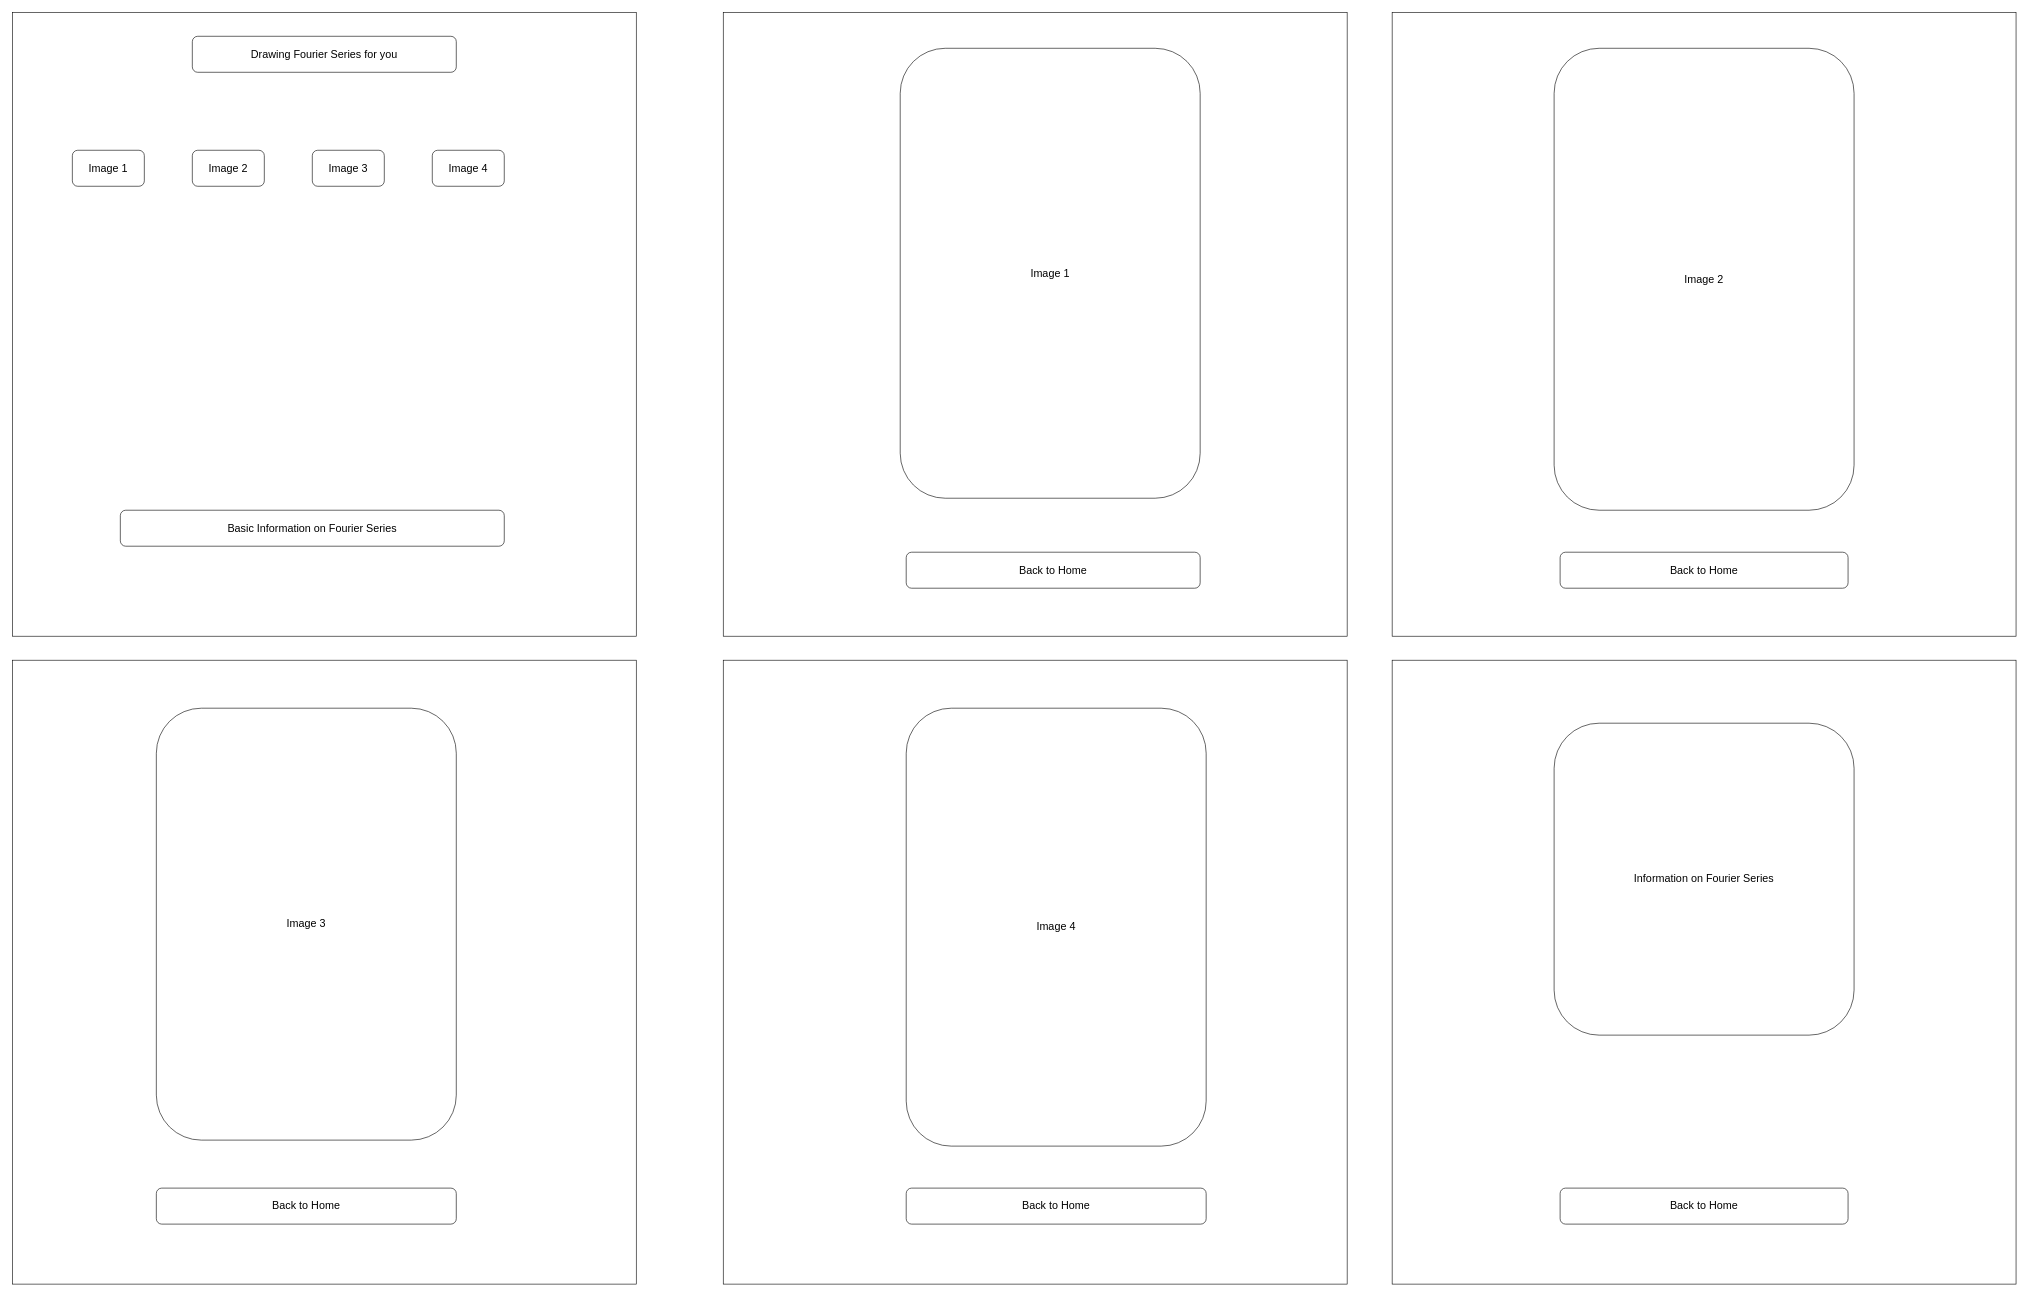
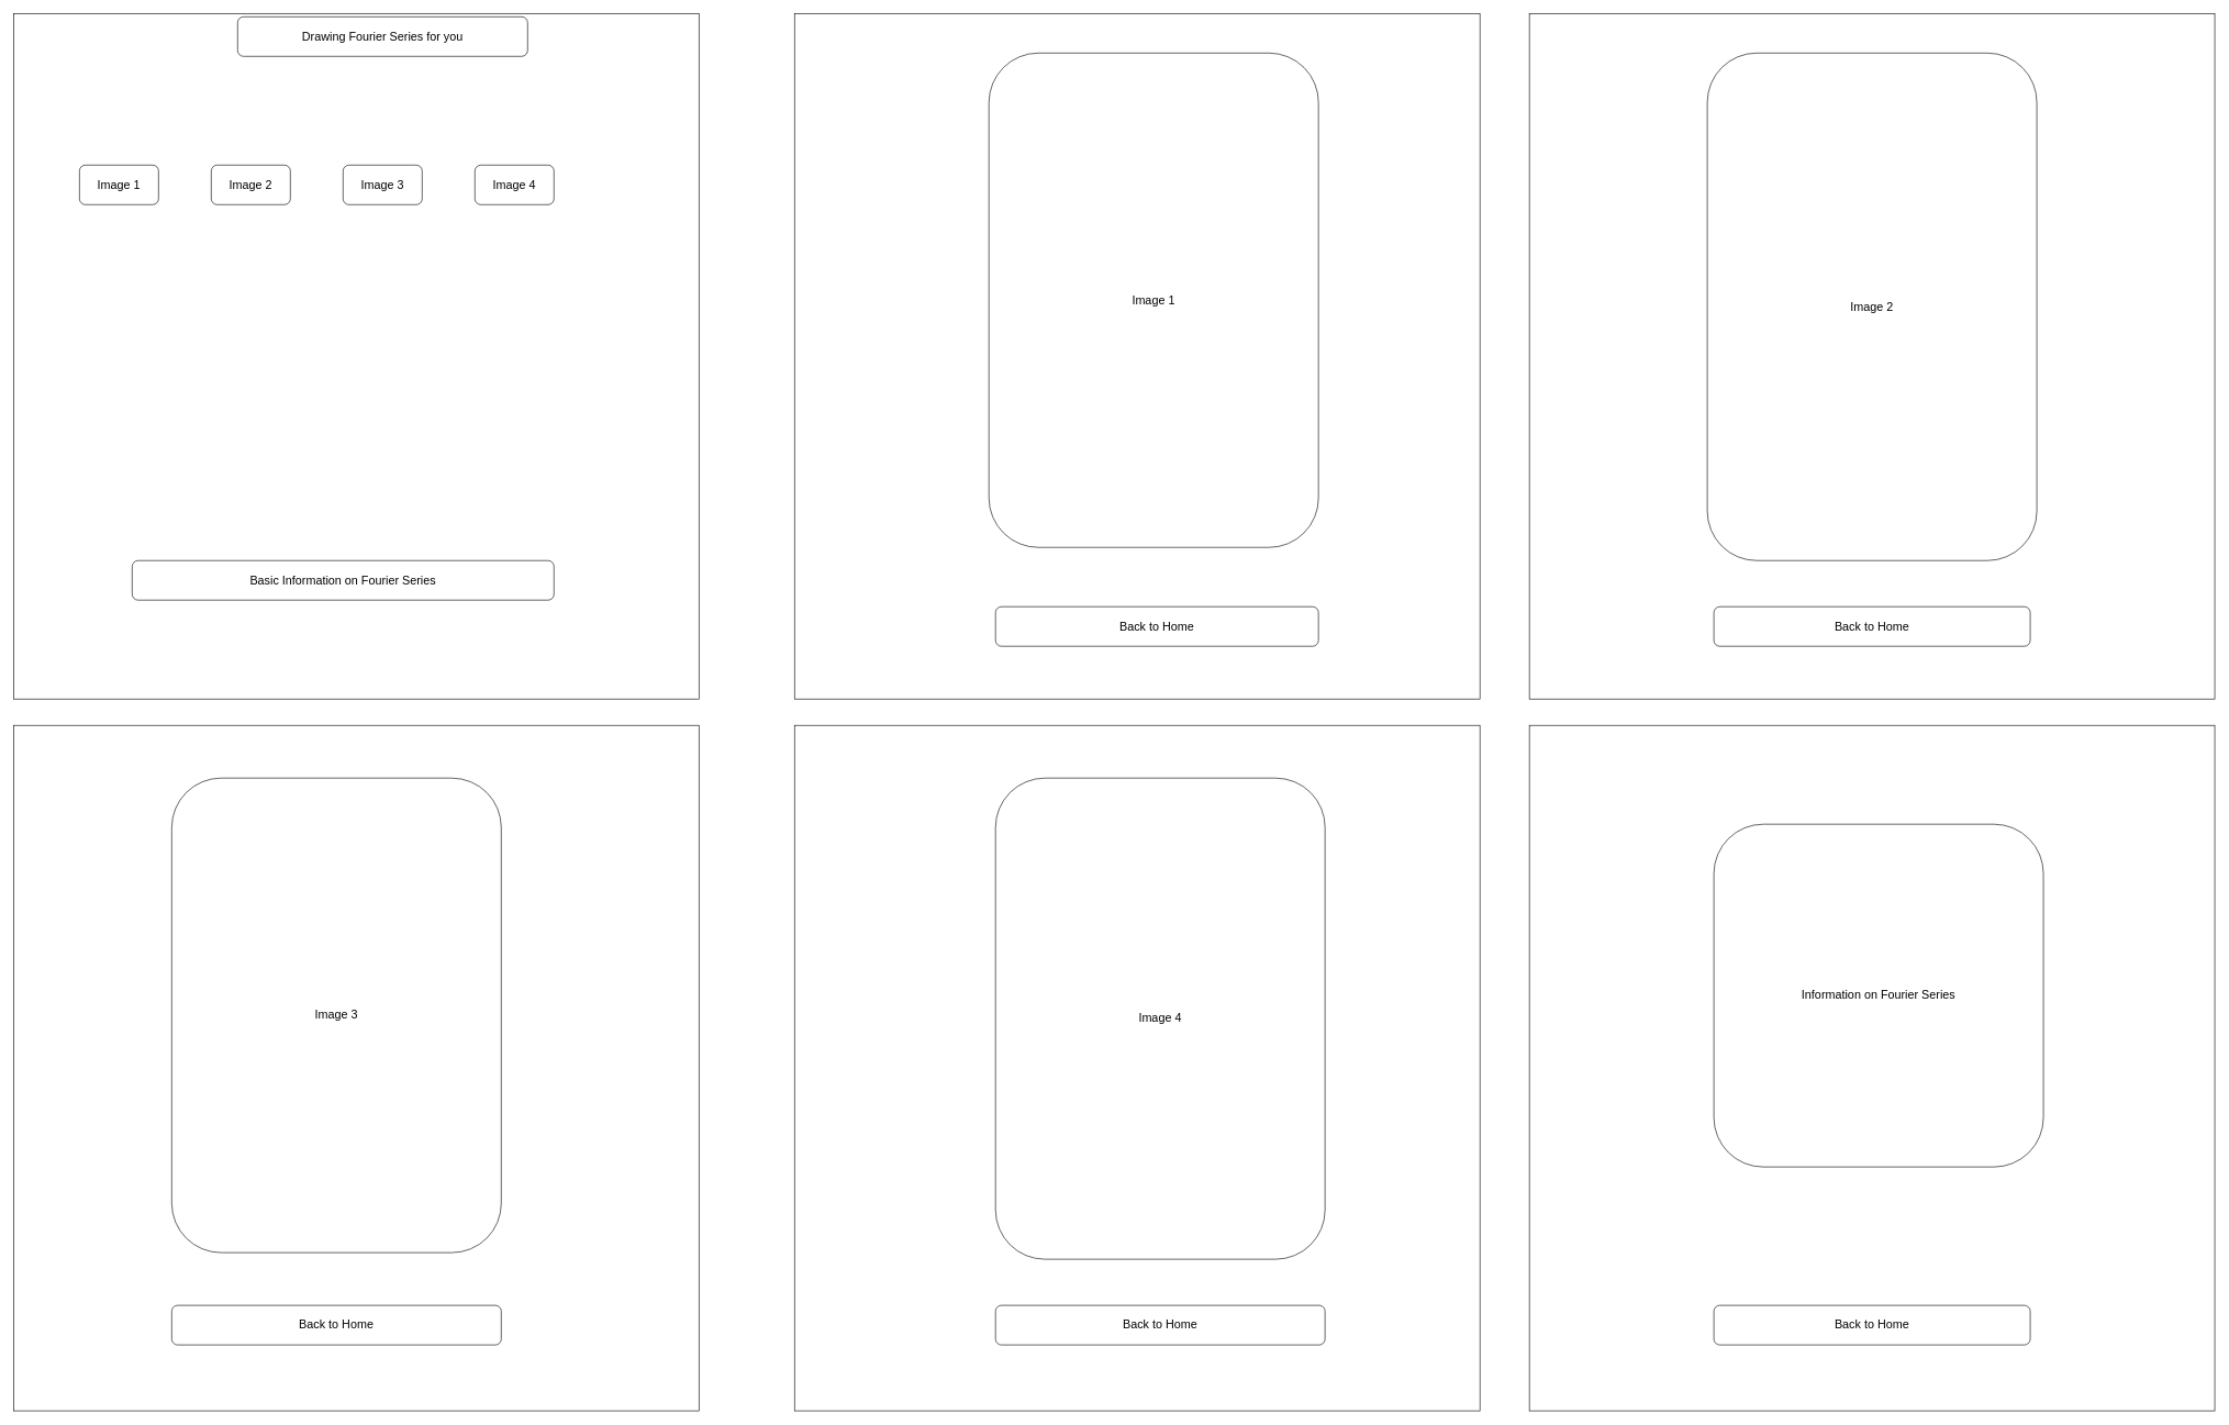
  <mxCell id="0" />
  <mxCell id="1" parent="0" />
  <mxCell id="2" value="" style="whiteSpace=wrap;html=1;aspect=fixed;" vertex="1" parent="1"><mxGeometry x="20" y="20" width="1040" height="1040" as="geometry" /></mxCell>
- <mxCell id="3" value="&lt;font style=&quot;font-size: 18px&quot;&gt;Drawing Fourier Series for you&lt;/font&gt;" style="rounded=1;whiteSpace=wrap;html=1;" vertex="1" parent="1"><mxGeometry x="320" y="60" width="440" height="60" as="geometry" /></mxCell>
+ <mxCell id="3" value="&lt;font style=&quot;font-size: 18px&quot;&gt;Drawing Fourier Series for you&lt;/font&gt;" style="rounded=1;whiteSpace=wrap;html=1;" vertex="1" parent="1"><mxGeometry x="360" y="25" width="440" height="60" as="geometry" /></mxCell>
  <mxCell id="4" value="Image 1" style="rounded=1;whiteSpace=wrap;html=1;fontSize=18;" vertex="1" parent="1"><mxGeometry x="120" y="250" width="120" height="60" as="geometry" /></mxCell>
  <mxCell id="5" value="Image 2" style="rounded=1;whiteSpace=wrap;html=1;fontSize=18;" vertex="1" parent="1"><mxGeometry x="320" y="250" width="120" height="60" as="geometry" /></mxCell>
  <mxCell id="6" value="Image 3" style="rounded=1;whiteSpace=wrap;html=1;fontSize=18;" vertex="1" parent="1"><mxGeometry x="520" y="250" width="120" height="60" as="geometry" /></mxCell>
  <mxCell id="7" value="Image 4" style="rounded=1;whiteSpace=wrap;html=1;fontSize=18;" vertex="1" parent="1"><mxGeometry x="720" y="250" width="120" height="60" as="geometry" /></mxCell>
  <mxCell id="8" value="" style="whiteSpace=wrap;html=1;aspect=fixed;fontSize=18;" vertex="1" parent="1"><mxGeometry x="1205" y="20" width="1040" height="1040" as="geometry" /></mxCell>
  <mxCell id="9" value="Image 1" style="rounded=1;whiteSpace=wrap;html=1;fontSize=18;" vertex="1" parent="1"><mxGeometry x="1500" y="80" width="500" height="750" as="geometry" /></mxCell>
  <mxCell id="10" value="Back to Home" style="rounded=1;whiteSpace=wrap;html=1;fontSize=18;" vertex="1" parent="1"><mxGeometry x="1510" y="920" width="490" height="60" as="geometry" /></mxCell>
  <mxCell id="11" value="Basic Information on Fourier Series" style="rounded=1;whiteSpace=wrap;html=1;fontSize=18;" vertex="1" parent="1"><mxGeometry x="200" y="850" width="640" height="60" as="geometry" /></mxCell>
  <mxCell id="12" value="" style="whiteSpace=wrap;html=1;aspect=fixed;fontSize=18;" vertex="1" parent="1"><mxGeometry x="2320" y="20" width="1040" height="1040" as="geometry" /></mxCell>
  <mxCell id="13" value="" style="whiteSpace=wrap;html=1;aspect=fixed;fontSize=18;" vertex="1" parent="1"><mxGeometry x="20" y="1100" width="1040" height="1040" as="geometry" /></mxCell>
  <mxCell id="14" value="" style="whiteSpace=wrap;html=1;aspect=fixed;fontSize=18;" vertex="1" parent="1"><mxGeometry x="1205" y="1100" width="1040" height="1040" as="geometry" /></mxCell>
  <mxCell id="15" value="" style="whiteSpace=wrap;html=1;aspect=fixed;fontSize=18;" vertex="1" parent="1"><mxGeometry x="2320" y="1100" width="1040" height="1040" as="geometry" /></mxCell>
  <mxCell id="16" value="Back to Home" style="rounded=1;whiteSpace=wrap;html=1;fontSize=18;" vertex="1" parent="1"><mxGeometry x="2600" y="920" width="480" height="60" as="geometry" /></mxCell>
  <mxCell id="17" value="Back to Home" style="rounded=1;whiteSpace=wrap;html=1;fontSize=18;" vertex="1" parent="1"><mxGeometry x="1510" y="1980" width="500" height="60" as="geometry" /></mxCell>
  <mxCell id="18" value="Back to Home" style="rounded=1;whiteSpace=wrap;html=1;fontSize=18;" vertex="1" parent="1"><mxGeometry x="260" y="1980" width="500" height="60" as="geometry" /></mxCell>
  <mxCell id="19" value="Back to Home" style="rounded=1;whiteSpace=wrap;html=1;fontSize=18;" vertex="1" parent="1"><mxGeometry x="2600" y="1980" width="480" height="60" as="geometry" /></mxCell>
  <mxCell id="20" value="Image 2" style="rounded=1;whiteSpace=wrap;html=1;fontSize=18;" vertex="1" parent="1"><mxGeometry x="2590" y="80" width="500" height="770" as="geometry" /></mxCell>
  <mxCell id="21" value="Image 3" style="rounded=1;whiteSpace=wrap;html=1;fontSize=18;" vertex="1" parent="1"><mxGeometry x="260" y="1180" width="500" height="720" as="geometry" /></mxCell>
  <mxCell id="22" value="Image 4" style="rounded=1;whiteSpace=wrap;html=1;fontSize=18;" vertex="1" parent="1"><mxGeometry x="1510" y="1180" width="500" height="730" as="geometry" /></mxCell>
- <mxCell id="23" value="Information on Fourier Series" style="rounded=1;whiteSpace=wrap;html=1;fontSize=18;" vertex="1" parent="1"><mxGeometry x="2590" y="1205" width="500" height="520" as="geometry" /></mxCell>
+ <mxCell id="23" value="Information on Fourier Series" style="rounded=1;whiteSpace=wrap;html=1;fontSize=18;" vertex="1" parent="1"><mxGeometry x="2600" y="1250" width="500" height="520" as="geometry" /></mxCell>
